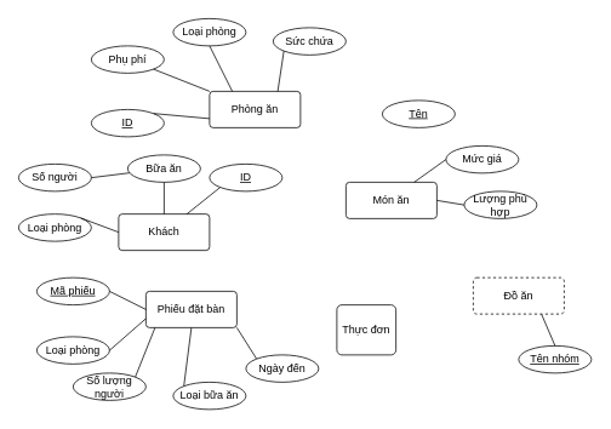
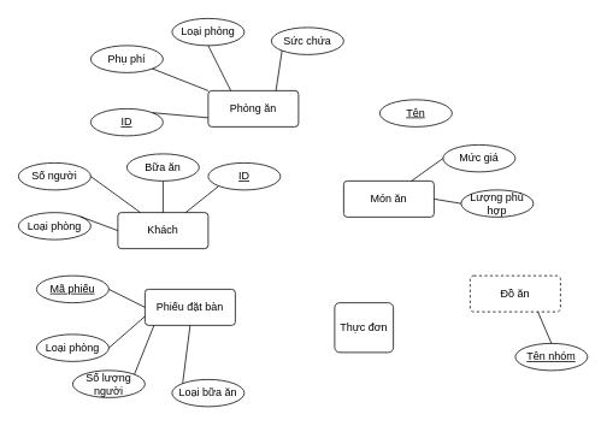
  <mxCell id="0" />
  <mxCell id="1" parent="0" />
  <mxCell id="2" value="Phòng ăn" style="rounded=1;arcSize=10;whiteSpace=wrap;html=1;align=center;" vertex="1" parent="1"><mxGeometry x="230" y="100" width="100" height="40" as="geometry" /></mxCell>
  <mxCell id="3" value="Khách" style="rounded=1;arcSize=10;whiteSpace=wrap;html=1;align=center;" vertex="1" parent="1"><mxGeometry x="130" y="235" width="100" height="40" as="geometry" /></mxCell>
  <mxCell id="4" value="Đồ ăn" style="rounded=1;arcSize=10;whiteSpace=wrap;html=1;align=center;dashed=1;" vertex="1" parent="1"><mxGeometry x="520" y="305" width="100" height="40" as="geometry" /></mxCell>
  <mxCell id="5" value="Món ăn" style="rounded=1;arcSize=10;whiteSpace=wrap;html=1;align=center;" vertex="1" parent="1"><mxGeometry x="380" y="200" width="100" height="40" as="geometry" /></mxCell>
  <mxCell id="6" value="Loại phòng" style="ellipse;whiteSpace=wrap;html=1;align=center;" vertex="1" parent="1"><mxGeometry x="190" y="20" width="80" height="30" as="geometry" /></mxCell>
  <mxCell id="7" value="Sức chứa" style="ellipse;whiteSpace=wrap;html=1;align=center;" vertex="1" parent="1"><mxGeometry x="300" y="30" width="80" height="30" as="geometry" /></mxCell>
  <mxCell id="8" value="Phụ phí" style="ellipse;whiteSpace=wrap;html=1;align=center;" vertex="1" parent="1"><mxGeometry x="100" y="50" width="80" height="30" as="geometry" /></mxCell>
  <mxCell id="9" value="ID" style="ellipse;whiteSpace=wrap;html=1;align=center;fontStyle=4;" vertex="1" parent="1"><mxGeometry x="100" y="120" width="80" height="30" as="geometry" /></mxCell>
  <mxCell id="10" value="" style="endArrow=none;html=1;rounded=0;exitX=1;exitY=1;exitDx=0;exitDy=0;entryX=0;entryY=0;entryDx=0;entryDy=0;" edge="1" parent="1" source="8" target="2"><mxGeometry relative="1" as="geometry"><mxPoint x="230" y="220" as="sourcePoint" /><mxPoint x="390" y="220" as="targetPoint" /></mxGeometry></mxCell>
  <mxCell id="11" value="" style="endArrow=none;html=1;rounded=0;exitX=1;exitY=0;exitDx=0;exitDy=0;entryX=0;entryY=0.75;entryDx=0;entryDy=0;" edge="1" parent="1" source="9" target="2"><mxGeometry relative="1" as="geometry"><mxPoint x="210" y="81" as="sourcePoint" /><mxPoint x="240" y="100" as="targetPoint" /></mxGeometry></mxCell>
  <mxCell id="12" value="" style="endArrow=none;html=1;rounded=0;exitX=0.5;exitY=1;exitDx=0;exitDy=0;entryX=0.25;entryY=0;entryDx=0;entryDy=0;" edge="1" parent="1" source="6" target="2"><mxGeometry relative="1" as="geometry"><mxPoint x="220" y="91" as="sourcePoint" /><mxPoint x="250" y="110" as="targetPoint" /></mxGeometry></mxCell>
  <mxCell id="13" value="" style="endArrow=none;html=1;rounded=0;exitX=0;exitY=1;exitDx=0;exitDy=0;entryX=0.75;entryY=0;entryDx=0;entryDy=0;" edge="1" parent="1" source="7" target="2"><mxGeometry relative="1" as="geometry"><mxPoint x="250" y="60" as="sourcePoint" /><mxPoint x="265" y="100" as="targetPoint" /></mxGeometry></mxCell>
  <mxCell id="14" value="Số người" style="ellipse;whiteSpace=wrap;html=1;align=center;" vertex="1" parent="1"><mxGeometry x="20" y="180" width="80" height="30" as="geometry" /></mxCell>
  <mxCell id="15" value="Loại phòng" style="ellipse;whiteSpace=wrap;html=1;align=center;" vertex="1" parent="1"><mxGeometry x="20" y="235" width="80" height="30" as="geometry" /></mxCell>
  <mxCell id="16" value="Bữa ăn" style="ellipse;whiteSpace=wrap;html=1;align=center;" vertex="1" parent="1"><mxGeometry x="140" y="170" width="80" height="30" as="geometry" /></mxCell>
  <mxCell id="17" value="" style="endArrow=none;html=1;rounded=0;exitX=0.5;exitY=1;exitDx=0;exitDy=0;entryX=0.5;entryY=0;entryDx=0;entryDy=0;" edge="1" parent="1" source="16" target="3"><mxGeometry relative="1" as="geometry"><mxPoint x="178" y="134" as="sourcePoint" /><mxPoint x="240" y="130" as="targetPoint" /></mxGeometry></mxCell>
- <mxCell id="18" value="" style="endArrow=none;html=1;rounded=0;exitX=1;exitY=0.5;exitDx=0;exitDy=0;" edge="1" parent="1" source="14" target="16"><mxGeometry relative="1" as="geometry"><mxPoint x="190" y="210" as="sourcePoint" /><mxPoint x="200" y="240" as="targetPoint" /></mxGeometry></mxCell>
+ <mxCell id="18" value="" style="endArrow=none;html=1;rounded=0;exitX=1;exitY=0.5;exitDx=0;exitDy=0;entryX=0.25;entryY=0;entryDx=0;entryDy=0;" edge="1" parent="1" source="14" target="3"><mxGeometry relative="1" as="geometry"><mxPoint x="190" y="210" as="sourcePoint" /><mxPoint x="200" y="240" as="targetPoint" /></mxGeometry></mxCell>
  <mxCell id="19" value="" style="endArrow=none;html=1;rounded=0;exitX=1;exitY=0;exitDx=0;exitDy=0;entryX=0;entryY=0.5;entryDx=0;entryDy=0;entryPerimeter=0;" edge="1" parent="1" source="15" target="3"><mxGeometry relative="1" as="geometry"><mxPoint x="110" y="205" as="sourcePoint" /><mxPoint x="175" y="240" as="targetPoint" /></mxGeometry></mxCell>
  <mxCell id="20" value="&lt;u&gt;ID&lt;/u&gt;" style="ellipse;whiteSpace=wrap;html=1;align=center;" vertex="1" parent="1"><mxGeometry x="230" y="180" width="80" height="30" as="geometry" /></mxCell>
  <mxCell id="21" value="" style="endArrow=none;html=1;rounded=0;exitX=0;exitY=1;exitDx=0;exitDy=0;entryX=0.75;entryY=0;entryDx=0;entryDy=0;" edge="1" parent="1" source="20" target="3"><mxGeometry relative="1" as="geometry"><mxPoint x="190" y="210" as="sourcePoint" /><mxPoint x="200" y="240" as="targetPoint" /></mxGeometry></mxCell>
  <mxCell id="22" value="Phiếu đặt bàn" style="rounded=1;arcSize=10;whiteSpace=wrap;html=1;align=center;" vertex="1" parent="1"><mxGeometry x="160" y="320" width="100" height="40" as="geometry" /></mxCell>
  <mxCell id="23" value="&lt;u&gt;Mã phiếu&lt;/u&gt;" style="ellipse;whiteSpace=wrap;html=1;align=center;" vertex="1" parent="1"><mxGeometry x="40" y="305" width="80" height="30" as="geometry" /></mxCell>
  <mxCell id="24" value="Loại phòng" style="ellipse;whiteSpace=wrap;html=1;align=center;" vertex="1" parent="1"><mxGeometry x="40" y="370" width="80" height="30" as="geometry" /></mxCell>
  <mxCell id="25" value="Số lượng người" style="ellipse;whiteSpace=wrap;html=1;align=center;" vertex="1" parent="1"><mxGeometry x="80" y="410" width="80" height="30" as="geometry" /></mxCell>
- <mxCell id="26" value="Ngày đến" style="ellipse;whiteSpace=wrap;html=1;align=center;" vertex="1" parent="1"><mxGeometry x="270" y="390" width="80" height="30" as="geometry" /></mxCell>
  <mxCell id="27" value="Loại bữa ăn" style="ellipse;whiteSpace=wrap;html=1;align=center;" vertex="1" parent="1"><mxGeometry x="190" y="420" width="80" height="30" as="geometry" /></mxCell>
  <mxCell id="28" value="" style="endArrow=none;html=1;rounded=0;exitX=1;exitY=0.5;exitDx=0;exitDy=0;entryX=0;entryY=0.5;entryDx=0;entryDy=0;" edge="1" parent="1" source="23" target="22"><mxGeometry relative="1" as="geometry"><mxPoint x="110" y="205" as="sourcePoint" /><mxPoint x="165" y="245" as="targetPoint" /></mxGeometry></mxCell>
  <mxCell id="29" value="" style="endArrow=none;html=1;rounded=0;exitX=1;exitY=0.5;exitDx=0;exitDy=0;entryX=0;entryY=0.75;entryDx=0;entryDy=0;" edge="1" parent="1" source="24" target="22"><mxGeometry relative="1" as="geometry"><mxPoint x="130" y="345" as="sourcePoint" /><mxPoint x="170" y="350" as="targetPoint" /></mxGeometry></mxCell>
  <mxCell id="30" value="" style="endArrow=none;html=1;rounded=0;exitX=1;exitY=0;exitDx=0;exitDy=0;entryX=0.1;entryY=1;entryDx=0;entryDy=0;entryPerimeter=0;" edge="1" parent="1" source="25" target="22"><mxGeometry relative="1" as="geometry"><mxPoint x="140" y="355" as="sourcePoint" /><mxPoint x="180" y="360" as="targetPoint" /></mxGeometry></mxCell>
  <mxCell id="31" value="" style="endArrow=none;html=1;rounded=0;exitX=0;exitY=0;exitDx=0;exitDy=0;entryX=0.5;entryY=1;entryDx=0;entryDy=0;" edge="1" parent="1" source="27" target="22"><mxGeometry relative="1" as="geometry"><mxPoint x="150" y="365" as="sourcePoint" /><mxPoint x="190" y="370" as="targetPoint" /></mxGeometry></mxCell>
- <mxCell id="32" value="" style="endArrow=none;html=1;rounded=0;exitX=0;exitY=0;exitDx=0;exitDy=0;entryX=1;entryY=1;entryDx=0;entryDy=0;" edge="1" parent="1" source="26" target="22"><mxGeometry relative="1" as="geometry"><mxPoint x="212" y="434" as="sourcePoint" /><mxPoint x="220" y="370" as="targetPoint" /></mxGeometry></mxCell>
  <mxCell id="33" value="&lt;u&gt;Tên nhóm&lt;/u&gt;" style="ellipse;whiteSpace=wrap;html=1;align=center;" vertex="1" parent="1"><mxGeometry x="570" y="380" width="80" height="30" as="geometry" /></mxCell>
  <mxCell id="34" value="" style="endArrow=none;html=1;rounded=0;exitX=0.5;exitY=0;exitDx=0;exitDy=0;entryX=0.75;entryY=1;entryDx=0;entryDy=0;" edge="1" parent="1" source="33" target="4"><mxGeometry relative="1" as="geometry"><mxPoint x="322" y="66" as="sourcePoint" /><mxPoint x="315" y="100" as="targetPoint" /></mxGeometry></mxCell>
  <mxCell id="35" value="&lt;u&gt;Tên&lt;/u&gt;" style="ellipse;whiteSpace=wrap;html=1;align=center;" vertex="1" parent="1"><mxGeometry x="420" y="110" width="80" height="30" as="geometry" /></mxCell>
  <mxCell id="36" value="Mức giá" style="ellipse;whiteSpace=wrap;html=1;align=center;" vertex="1" parent="1"><mxGeometry x="490" y="160" width="80" height="30" as="geometry" /></mxCell>
  <mxCell id="37" value="Lượng phù hợp" style="ellipse;whiteSpace=wrap;html=1;align=center;" vertex="1" parent="1"><mxGeometry x="510" y="210" width="80" height="30" as="geometry" /></mxCell>
  <mxCell id="38" value="" style="endArrow=none;html=1;rounded=0;exitX=0;exitY=0.5;exitDx=0;exitDy=0;entryX=0.75;entryY=0;entryDx=0;entryDy=0;" edge="1" parent="1" source="36" target="5"><mxGeometry relative="1" as="geometry"><mxPoint x="442" y="146" as="sourcePoint" /><mxPoint x="415" y="210" as="targetPoint" /></mxGeometry></mxCell>
  <mxCell id="39" value="" style="endArrow=none;html=1;rounded=0;exitX=0;exitY=0.5;exitDx=0;exitDy=0;entryX=1;entryY=0.5;entryDx=0;entryDy=0;" edge="1" parent="1" source="37" target="5"><mxGeometry relative="1" as="geometry"><mxPoint x="500" y="185" as="sourcePoint" /><mxPoint x="465" y="210" as="targetPoint" /></mxGeometry></mxCell>
  <mxCell id="40" value="Thực đơn" style="rounded=1;arcSize=10;whiteSpace=wrap;html=1;align=center;" vertex="1" parent="1"><mxGeometry x="370" y="335" width="65" height="55" as="geometry" /></mxCell>
